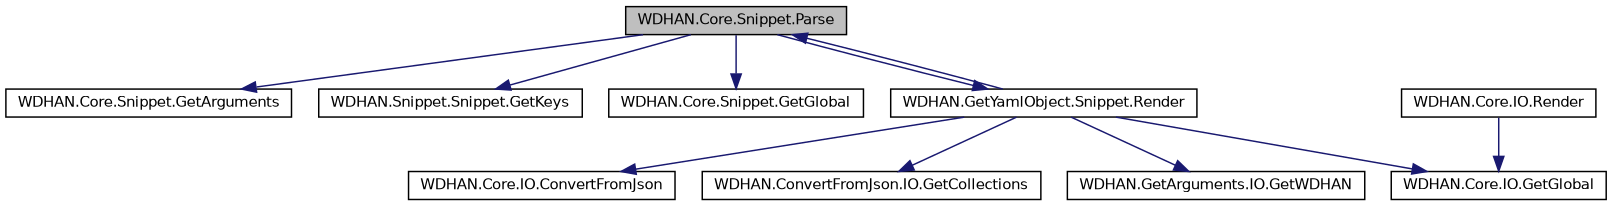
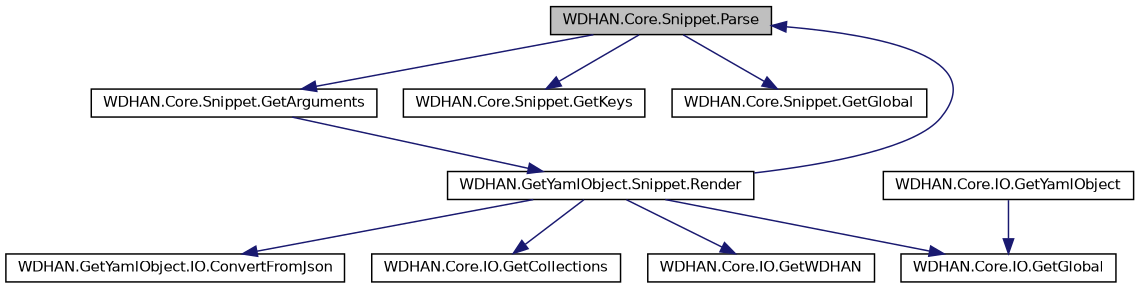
  digraph {
    rankdir=TB
    node [color=black fillcolor=white fontname=Helvetica fontsize=10 shape=record style=filled]
    edge [color=midnightblue fontname=Helvetica fontsize=10 labelfontname=Helvetica labelfontsize=10 style=solid]
    n1 [fillcolor=grey75 fontcolor=black height=0.2 label="WDHAN.Core.Snippet.Parse" width=0.4]
    n2 [height=0.2 label="WDHAN.Core.Snippet.GetArguments" width=0.4]
-   n3 [height=0.2 label="WDHAN.Snippet.Snippet.GetKeys" width=0.4]
+   n3 [height=0.2 label="WDHAN.Core.Snippet.GetKeys" width=0.4]
    n4 [height=0.2 label="WDHAN.Core.Snippet.GetGlobal" width=0.4]
    n5 [height=0.2 label="WDHAN.GetYamlObject.Snippet.Render" width=0.4]
-   n6 [height=0.2 label="WDHAN.Core.IO.ConvertFromJson" width=0.4]
-   n7 [height=0.2 label="WDHAN.ConvertFromJson.IO.GetCollections" width=0.4]
+   n6 [height=0.2 label="WDHAN.GetYamlObject.IO.ConvertFromJson" width=0.4]
+   n7 [height=0.2 label="WDHAN.Core.IO.GetCollections" width=0.4]
    n8 [height=0.2 label="WDHAN.Core.IO.GetGlobal" width=0.4]
-   n9 [height=0.2 label="WDHAN.GetArguments.IO.GetWDHAN" width=0.4]
-   n10 [height=0.2 label="WDHAN.Core.IO.Render" width=0.4]
+   n9 [height=0.2 label="WDHAN.Core.IO.GetWDHAN" width=0.4]
+   n10 [height=0.2 label="WDHAN.Core.IO.GetYamlObject" width=0.4]
    n1 -> n2
    n1 -> n3
    n1 -> n4
-   n1 -> n5
+   n2 -> n5
    n5 -> n1
    n5 -> n6
    n5 -> n7
    n5 -> n8
    n5 -> n9
    n10 -> n8
  }
